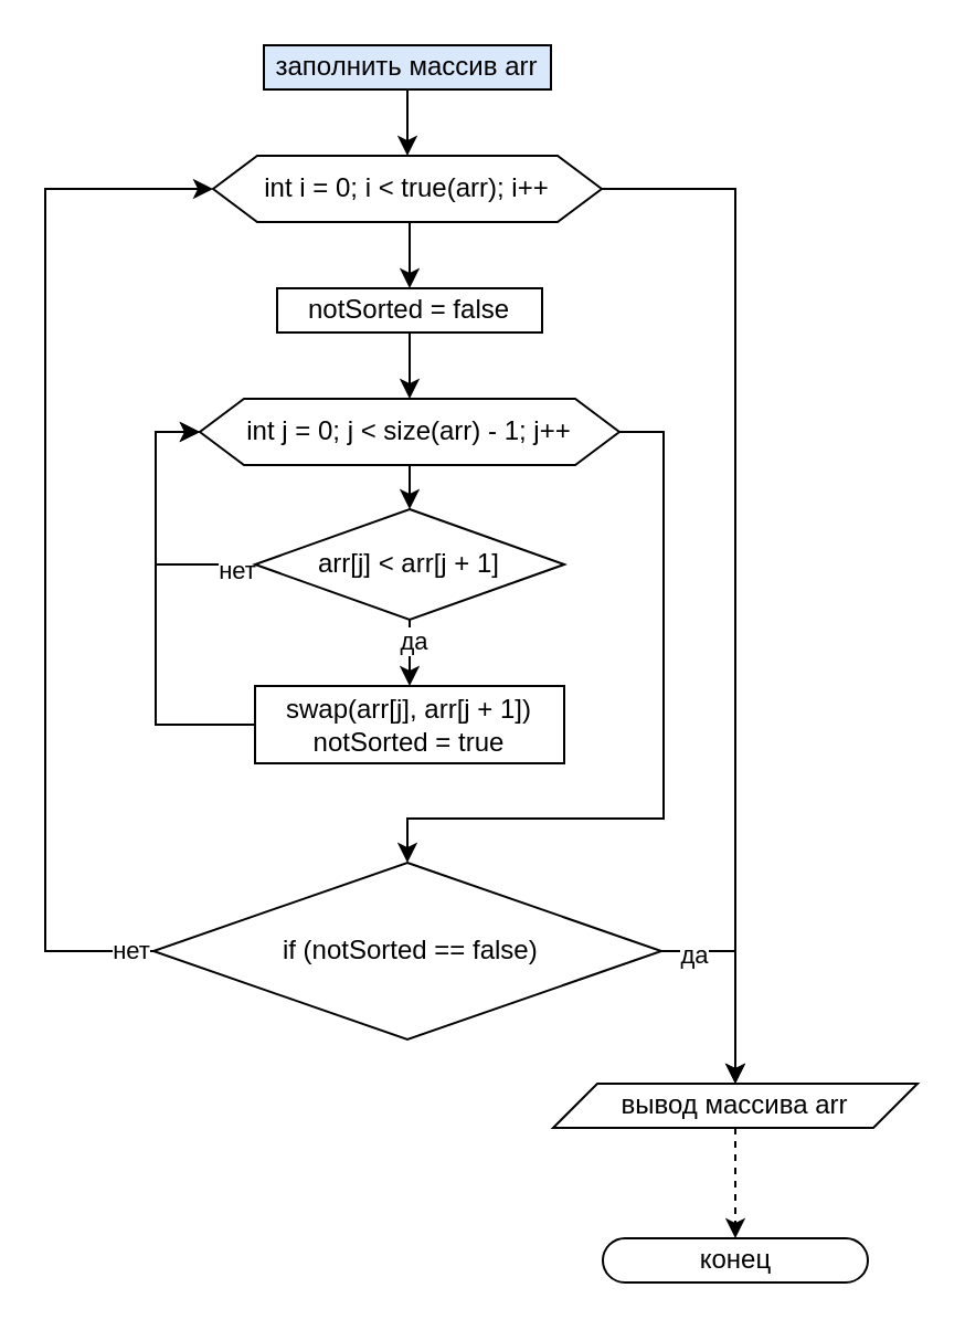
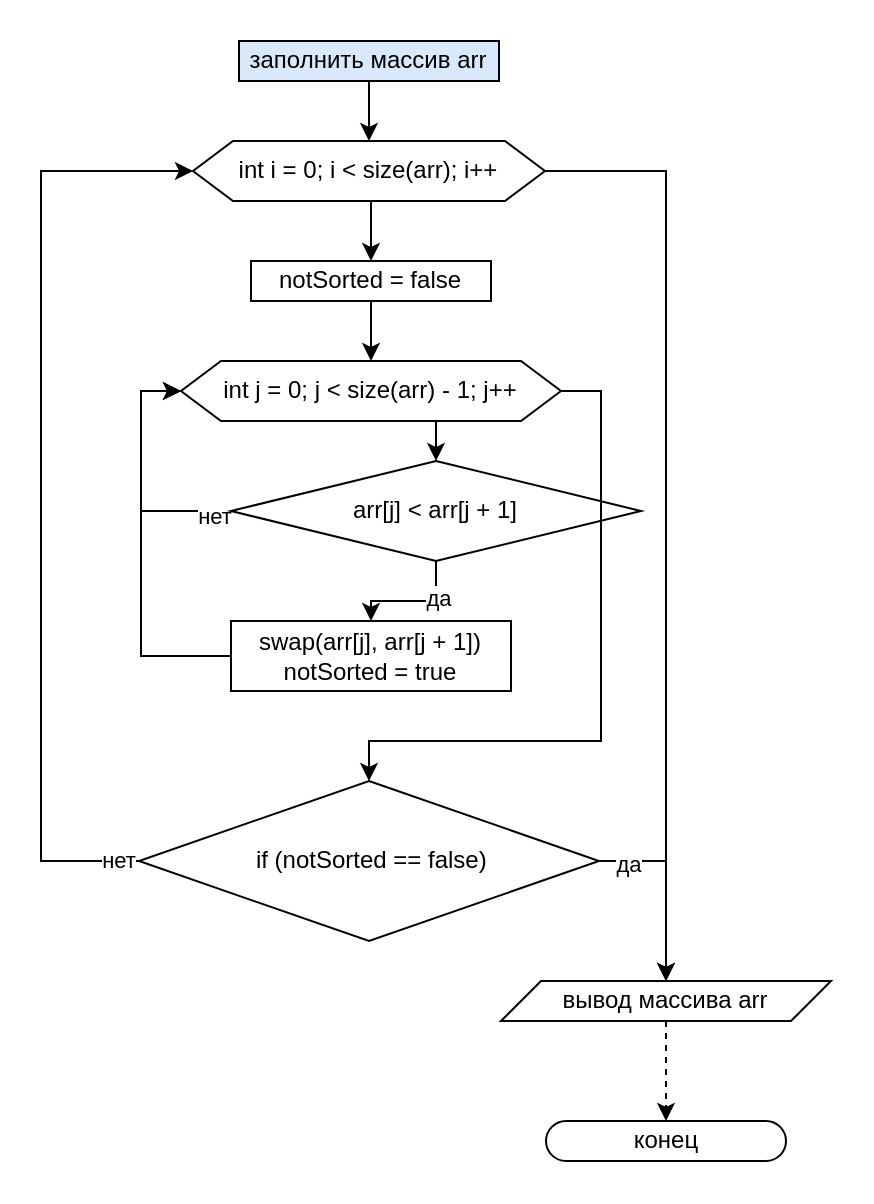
  <mxCell id="0" />
  <mxCell id="1" parent="0" />
  <mxCell id="2" value="конец" style="rounded=1;whiteSpace=wrap;html=1;arcSize=50;" vertex="1" parent="1"><mxGeometry x="272.5" y="560" width="120" height="20" as="geometry" /></mxCell>
  <mxCell id="3" style="edgeStyle=orthogonalEdgeStyle;rounded=0;orthogonalLoop=1;jettySize=auto;html=1;exitX=0.5;exitY=1;exitDx=0;exitDy=0;entryX=0.5;entryY=0;entryDx=0;entryDy=0;" edge="1" parent="1" source="4" target="12"><mxGeometry relative="1" as="geometry" /></mxCell>
  <mxCell id="4" value="заполнить массив arr" style="rounded=0;whiteSpace=wrap;html=1;fillColor=#dae8fc;" vertex="1" parent="1"><mxGeometry x="119" y="20" width="130" height="20" as="geometry" /></mxCell>
  <mxCell id="5" style="edgeStyle=orthogonalEdgeStyle;rounded=0;orthogonalLoop=1;jettySize=auto;html=1;exitX=0.5;exitY=1;exitDx=0;exitDy=0;entryX=0.5;entryY=0;entryDx=0;entryDy=0;" edge="1" parent="1" source="9" target="24"><mxGeometry relative="1" as="geometry" /></mxCell>
  <mxCell id="6" value="да" style="edgeLabel;html=1;align=center;verticalAlign=middle;resizable=0;points=[];" vertex="1" connectable="0" parent="5"><mxGeometry x="-0.432" y="1" relative="1" as="geometry"><mxPoint as="offset" /></mxGeometry></mxCell>
  <mxCell id="7" style="edgeStyle=orthogonalEdgeStyle;rounded=0;orthogonalLoop=1;jettySize=auto;html=1;exitX=0;exitY=0.5;exitDx=0;exitDy=0;entryX=0;entryY=0.5;entryDx=0;entryDy=0;" edge="1" parent="1" source="9" target="17"><mxGeometry relative="1" as="geometry" /></mxCell>
  <mxCell id="8" value="нет" style="edgeLabel;html=1;align=center;verticalAlign=middle;resizable=0;points=[];" vertex="1" connectable="0" parent="7"><mxGeometry x="-0.857" y="2" relative="1" as="geometry"><mxPoint as="offset" /></mxGeometry></mxCell>
- <mxCell id="9" value="&lt;div&gt;&lt;span style=&quot;background-color: transparent; color: light-dark(rgb(0, 0, 0), rgb(255, 255, 255));&quot;&gt;arr[j] &amp;lt; arr[j + 1]&lt;/span&gt;&lt;/div&gt;" style="rhombus;whiteSpace=wrap;html=1;" vertex="1" parent="1"><mxGeometry x="115" y="230" width="140" height="50" as="geometry" /></mxCell>
+ <mxCell id="9" value="&lt;div&gt;&lt;span style=&quot;background-color: transparent; color: light-dark(rgb(0, 0, 0), rgb(255, 255, 255));&quot;&gt;arr[j] &amp;lt; arr[j + 1]&lt;/span&gt;&lt;/div&gt;" style="rhombus;whiteSpace=wrap;html=1;" vertex="1" parent="1"><mxGeometry x="115" y="230" width="205" height="50" as="geometry" /></mxCell>
  <mxCell id="10" style="edgeStyle=orthogonalEdgeStyle;rounded=0;orthogonalLoop=1;jettySize=auto;html=1;exitX=0.5;exitY=1;exitDx=0;exitDy=0;entryX=0.5;entryY=0;entryDx=0;entryDy=0;" edge="1" parent="1" source="12" target="14"><mxGeometry relative="1" as="geometry" /></mxCell>
  <mxCell id="11" style="edgeStyle=orthogonalEdgeStyle;rounded=0;orthogonalLoop=1;jettySize=auto;html=1;exitX=1;exitY=0.5;exitDx=0;exitDy=0;" edge="1" parent="1" source="12" target="26"><mxGeometry relative="1" as="geometry" /></mxCell>
- <mxCell id="12" value="&lt;div&gt;int i = 0; i &amp;lt; true(arr); i++&lt;/div&gt;" style="shape=hexagon;perimeter=hexagonPerimeter2;whiteSpace=wrap;html=1;fixedSize=1;" vertex="1" parent="1"><mxGeometry x="96" y="70" width="176" height="30" as="geometry" /></mxCell>
+ <mxCell id="12" value="&lt;div&gt;int i = 0; i &amp;lt; size(arr); i++&lt;/div&gt;" style="shape=hexagon;perimeter=hexagonPerimeter2;whiteSpace=wrap;html=1;fixedSize=1;" vertex="1" parent="1"><mxGeometry x="96" y="70" width="176" height="30" as="geometry" /></mxCell>
  <mxCell id="13" style="edgeStyle=orthogonalEdgeStyle;rounded=0;orthogonalLoop=1;jettySize=auto;html=1;exitX=0.5;exitY=1;exitDx=0;exitDy=0;entryX=0.5;entryY=0;entryDx=0;entryDy=0;" edge="1" parent="1" source="14" target="17"><mxGeometry relative="1" as="geometry" /></mxCell>
  <mxCell id="14" value="notSorted = false" style="rounded=0;whiteSpace=wrap;html=1;" vertex="1" parent="1"><mxGeometry x="125" y="130" width="120" height="20" as="geometry" /></mxCell>
  <mxCell id="15" style="edgeStyle=orthogonalEdgeStyle;rounded=0;orthogonalLoop=1;jettySize=auto;html=1;exitX=0.5;exitY=1;exitDx=0;exitDy=0;entryX=0.5;entryY=0;entryDx=0;entryDy=0;" edge="1" parent="1" source="17" target="9"><mxGeometry relative="1" as="geometry" /></mxCell>
  <mxCell id="16" style="edgeStyle=orthogonalEdgeStyle;rounded=0;orthogonalLoop=1;jettySize=auto;html=1;exitX=1;exitY=0.5;exitDx=0;exitDy=0;entryX=0.5;entryY=0;entryDx=0;entryDy=0;" edge="1" parent="1" source="17" target="22"><mxGeometry relative="1" as="geometry"><Array as="points"><mxPoint x="300" y="195" /><mxPoint x="300" y="370" /></Array></mxGeometry></mxCell>
  <mxCell id="17" value="int j = 0; j &amp;lt; size(arr) - 1; j++" style="shape=hexagon;perimeter=hexagonPerimeter2;whiteSpace=wrap;html=1;fixedSize=1;" vertex="1" parent="1"><mxGeometry x="90" y="180" width="190" height="30" as="geometry" /></mxCell>
  <mxCell id="18" style="edgeStyle=orthogonalEdgeStyle;rounded=0;orthogonalLoop=1;jettySize=auto;html=1;entryX=0;entryY=0.5;entryDx=0;entryDy=0;" edge="1" parent="1" source="22" target="12"><mxGeometry relative="1" as="geometry"><mxPoint x="10" y="110" as="targetPoint" /><Array as="points"><mxPoint x="20" y="430" /><mxPoint x="20" y="85" /></Array></mxGeometry></mxCell>
  <mxCell id="19" value="нет" style="edgeLabel;html=1;align=center;verticalAlign=middle;resizable=0;points=[];" vertex="1" connectable="0" parent="18"><mxGeometry x="-0.953" y="-1" relative="1" as="geometry"><mxPoint as="offset" /></mxGeometry></mxCell>
  <mxCell id="20" style="edgeStyle=orthogonalEdgeStyle;rounded=0;orthogonalLoop=1;jettySize=auto;html=1;exitX=1;exitY=0.5;exitDx=0;exitDy=0;" edge="1" parent="1" source="22" target="26"><mxGeometry relative="1" as="geometry" /></mxCell>
  <mxCell id="21" value="да" style="edgeLabel;html=1;align=center;verticalAlign=middle;resizable=0;points=[];" vertex="1" connectable="0" parent="20"><mxGeometry x="-0.706" y="-1" relative="1" as="geometry"><mxPoint as="offset" /></mxGeometry></mxCell>
  <mxCell id="22" value="&lt;div&gt;&amp;nbsp;if (notSorted == false)&lt;/div&gt;" style="rhombus;whiteSpace=wrap;html=1;" vertex="1" parent="1"><mxGeometry x="69" y="390" width="230" height="80" as="geometry" /></mxCell>
  <mxCell id="23" style="edgeStyle=orthogonalEdgeStyle;rounded=0;orthogonalLoop=1;jettySize=auto;html=1;exitX=0;exitY=0.5;exitDx=0;exitDy=0;entryX=0;entryY=0.5;entryDx=0;entryDy=0;" edge="1" parent="1" source="24" target="17"><mxGeometry relative="1" as="geometry" /></mxCell>
  <mxCell id="24" value="&lt;div&gt;swap(arr[j], arr[j + 1])&lt;/div&gt;&lt;div&gt;&lt;span style=&quot;background-color: transparent; color: light-dark(rgb(0, 0, 0), rgb(255, 255, 255));&quot;&gt;notSorted = true&lt;/span&gt;&lt;/div&gt;" style="rounded=0;whiteSpace=wrap;html=1;" vertex="1" parent="1"><mxGeometry x="115" y="310" width="140" height="35" as="geometry" /></mxCell>
  <mxCell id="25" style="edgeStyle=orthogonalEdgeStyle;rounded=0;orthogonalLoop=1;jettySize=auto;html=1;exitX=0.5;exitY=1;exitDx=0;exitDy=0;entryX=0.5;entryY=0;entryDx=0;entryDy=0;dashed=1;" edge="1" parent="1" source="26" target="2"><mxGeometry relative="1" as="geometry" /></mxCell>
  <mxCell id="26" value="вывод массива arr" style="shape=parallelogram;perimeter=parallelogramPerimeter;whiteSpace=wrap;html=1;fixedSize=1;" vertex="1" parent="1"><mxGeometry x="250" y="490" width="165" height="20" as="geometry" /></mxCell>
